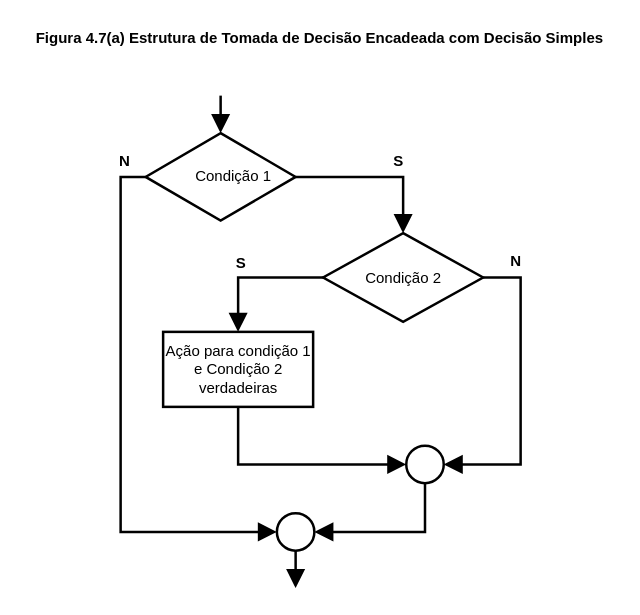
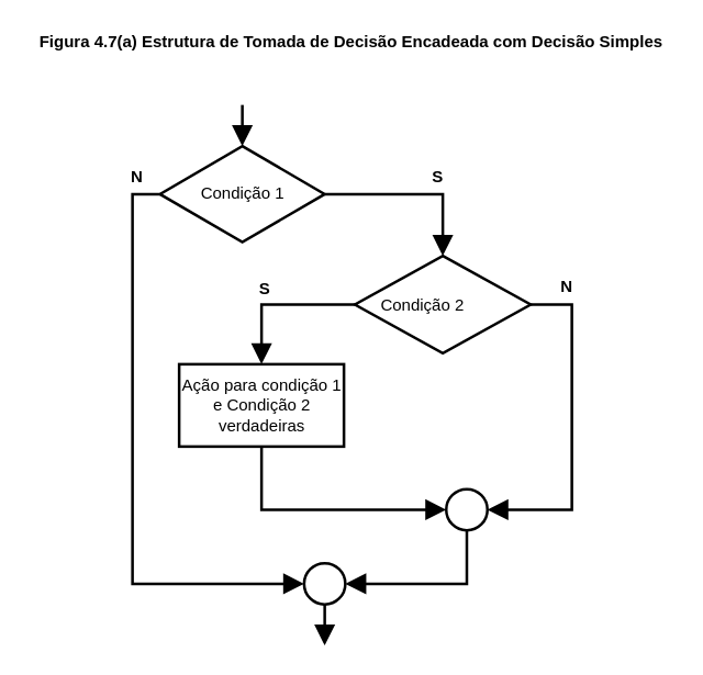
  <mxCell id="0" />
  <mxCell id="1" parent="0" />
  <mxCell id="2" value="&lt;b&gt;Figura 4.7(a) Estrutura de Tomada de Decisão Encadeada com Decisão Simples&lt;/b&gt;" style="text;html=1;align=center;verticalAlign=middle;resizable=0;points=[];autosize=1;strokeColor=none;fillColor=none;" vertex="1" parent="1"><mxGeometry x="20" y="20" width="470" height="20" as="geometry" /></mxCell>
  <mxCell id="3" style="edgeStyle=orthogonalEdgeStyle;rounded=0;orthogonalLoop=1;jettySize=auto;html=1;exitX=0;exitY=0.5;exitDx=0;exitDy=0;exitPerimeter=0;entryX=0;entryY=0.5;entryDx=0;entryDy=0;endArrow=block;endFill=1;startSize=8;endSize=10;strokeWidth=2;" edge="1" parent="1" source="5" target="14"><mxGeometry relative="1" as="geometry" /></mxCell>
  <mxCell id="4" style="edgeStyle=orthogonalEdgeStyle;rounded=0;orthogonalLoop=1;jettySize=auto;html=1;exitX=1;exitY=0.5;exitDx=0;exitDy=0;exitPerimeter=0;entryX=0.5;entryY=0;entryDx=0;entryDy=0;entryPerimeter=0;endArrow=block;endFill=1;startSize=8;endSize=10;strokeWidth=2;" edge="1" parent="1" source="5" target="8"><mxGeometry relative="1" as="geometry" /></mxCell>
  <mxCell id="5" value="" style="strokeWidth=2;html=1;shape=mxgraph.flowchart.decision;whiteSpace=wrap;" vertex="1" parent="1"><mxGeometry x="116" y="106" width="120" height="70" as="geometry" /></mxCell>
  <mxCell id="6" style="edgeStyle=orthogonalEdgeStyle;rounded=0;orthogonalLoop=1;jettySize=auto;html=1;exitX=0;exitY=0.5;exitDx=0;exitDy=0;exitPerimeter=0;entryX=0.5;entryY=0;entryDx=0;entryDy=0;endArrow=block;endFill=1;startSize=8;endSize=10;strokeWidth=2;" edge="1" parent="1" source="8" target="10"><mxGeometry relative="1" as="geometry" /></mxCell>
  <mxCell id="7" style="edgeStyle=orthogonalEdgeStyle;rounded=0;orthogonalLoop=1;jettySize=auto;html=1;exitX=1;exitY=0.5;exitDx=0;exitDy=0;exitPerimeter=0;entryX=1;entryY=0.5;entryDx=0;entryDy=0;endArrow=block;endFill=1;startSize=8;endSize=10;strokeWidth=2;" edge="1" parent="1" source="8" target="12"><mxGeometry relative="1" as="geometry"><Array as="points"><mxPoint x="416" y="221" /><mxPoint x="416" y="371" /></Array></mxGeometry></mxCell>
  <mxCell id="8" value="" style="strokeWidth=2;html=1;shape=mxgraph.flowchart.decision;whiteSpace=wrap;" vertex="1" parent="1"><mxGeometry x="258" y="186" width="128" height="71" as="geometry" /></mxCell>
  <mxCell id="9" style="edgeStyle=orthogonalEdgeStyle;rounded=0;orthogonalLoop=1;jettySize=auto;html=1;entryX=0;entryY=0.5;entryDx=0;entryDy=0;endArrow=block;endFill=1;startSize=8;endSize=10;strokeWidth=2;exitX=0.5;exitY=1;exitDx=0;exitDy=0;" edge="1" parent="1" source="10" target="12"><mxGeometry relative="1" as="geometry"><Array as="points"><mxPoint x="190" y="371" /></Array></mxGeometry></mxCell>
  <mxCell id="10" value="" style="whiteSpace=wrap;html=1;strokeWidth=2;" vertex="1" parent="1"><mxGeometry x="130" y="265" width="120" height="60" as="geometry" /></mxCell>
  <mxCell id="11" style="edgeStyle=orthogonalEdgeStyle;rounded=0;orthogonalLoop=1;jettySize=auto;html=1;exitX=0.5;exitY=1;exitDx=0;exitDy=0;entryX=1;entryY=0.5;entryDx=0;entryDy=0;endArrow=block;endFill=1;startSize=8;endSize=10;strokeWidth=2;" edge="1" parent="1" source="12" target="14"><mxGeometry relative="1" as="geometry" /></mxCell>
  <mxCell id="12" value="" style="ellipse;whiteSpace=wrap;html=1;strokeWidth=2;" vertex="1" parent="1"><mxGeometry x="324.5" y="356" width="30" height="30" as="geometry" /></mxCell>
  <mxCell id="13" style="edgeStyle=orthogonalEdgeStyle;rounded=0;orthogonalLoop=1;jettySize=auto;html=1;exitX=0.5;exitY=1;exitDx=0;exitDy=0;endArrow=block;endFill=1;startSize=8;endSize=10;strokeWidth=2;" edge="1" parent="1" source="14"><mxGeometry relative="1" as="geometry"><mxPoint x="236" y="470" as="targetPoint" /></mxGeometry></mxCell>
  <mxCell id="14" value="" style="ellipse;whiteSpace=wrap;html=1;strokeWidth=2;" vertex="1" parent="1"><mxGeometry x="221" y="410" width="30" height="30" as="geometry" /></mxCell>
  <mxCell id="15" style="edgeStyle=orthogonalEdgeStyle;rounded=0;orthogonalLoop=1;jettySize=auto;html=1;exitX=0.5;exitY=1;exitDx=0;exitDy=0;endArrow=block;endFill=1;startSize=8;endSize=10;strokeWidth=2;" edge="1" parent="1"><mxGeometry relative="1" as="geometry"><mxPoint x="176" y="106" as="targetPoint" /><mxPoint x="176" y="76" as="sourcePoint" /></mxGeometry></mxCell>
  <mxCell id="16" value="&lt;b&gt;N&lt;/b&gt;" style="text;html=1;align=center;verticalAlign=middle;resizable=0;points=[];autosize=1;strokeColor=none;fillColor=none;" vertex="1" parent="1"><mxGeometry x="89" y="119" width="20" height="20" as="geometry" /></mxCell>
  <mxCell id="17" value="&lt;b&gt;N&lt;/b&gt;" style="text;html=1;align=center;verticalAlign=middle;resizable=0;points=[];autosize=1;strokeColor=none;fillColor=none;" vertex="1" parent="1"><mxGeometry x="402" y="199" width="20" height="20" as="geometry" /></mxCell>
- <mxCell id="18" value="Condição 1" style="text;html=1;align=center;verticalAlign=middle;resizable=0;points=[];autosize=1;strokeColor=none;fillColor=none;" vertex="1" parent="1"><mxGeometry x="146" y="131" width="80" height="20" as="geometry" /></mxCell>
- <mxCell id="19" value="Condição 2" style="text;html=1;align=center;verticalAlign=middle;resizable=0;points=[];autosize=1;strokeColor=none;fillColor=none;" vertex="1" parent="1"><mxGeometry x="282" y="211.5" width="80" height="20" as="geometry" /></mxCell>
+ <mxCell id="18" value="Condição 1" style="text;html=1;align=center;verticalAlign=middle;resizable=0;points=[];autosize=1;strokeColor=none;fillColor=none;" vertex="1" parent="1"><mxGeometry x="136" y="131" width="80" height="20" as="geometry" /></mxCell>
+ <mxCell id="19" value="Condição 2" style="text;html=1;align=center;verticalAlign=middle;resizable=0;points=[];autosize=1;strokeColor=none;fillColor=none;" vertex="1" parent="1"><mxGeometry x="267" y="211.5" width="80" height="20" as="geometry" /></mxCell>
  <mxCell id="20" value="Ação para condição 1&lt;br&gt;e Condição 2&lt;br&gt;verdadeiras" style="text;html=1;align=center;verticalAlign=middle;resizable=0;points=[];autosize=1;strokeColor=none;fillColor=none;" vertex="1" parent="1"><mxGeometry x="125" y="270" width="130" height="50" as="geometry" /></mxCell>
  <mxCell id="21" value="&lt;b&gt;S&lt;/b&gt;" style="text;html=1;align=center;verticalAlign=middle;resizable=0;points=[];autosize=1;strokeColor=none;fillColor=none;" vertex="1" parent="1"><mxGeometry x="308" y="119" width="20" height="20" as="geometry" /></mxCell>
  <mxCell id="22" value="&lt;b&gt;S&lt;/b&gt;" style="text;html=1;align=center;verticalAlign=middle;resizable=0;points=[];autosize=1;strokeColor=none;fillColor=none;" vertex="1" parent="1"><mxGeometry x="182" y="200" width="20" height="20" as="geometry" /></mxCell>
